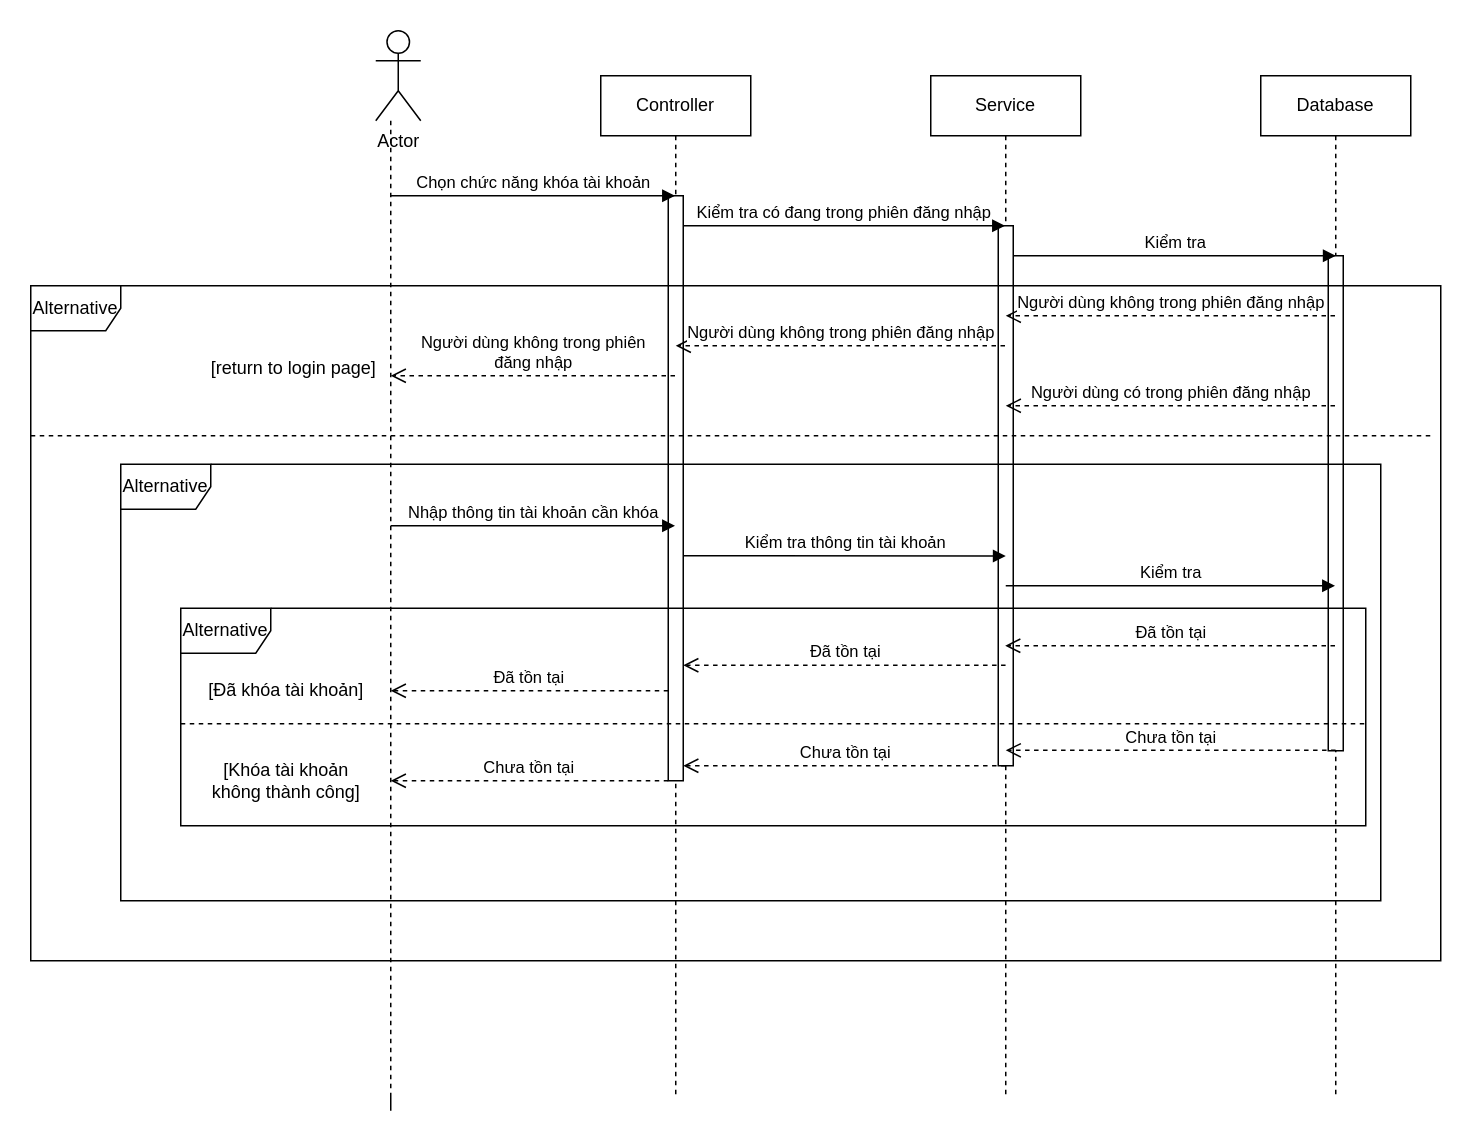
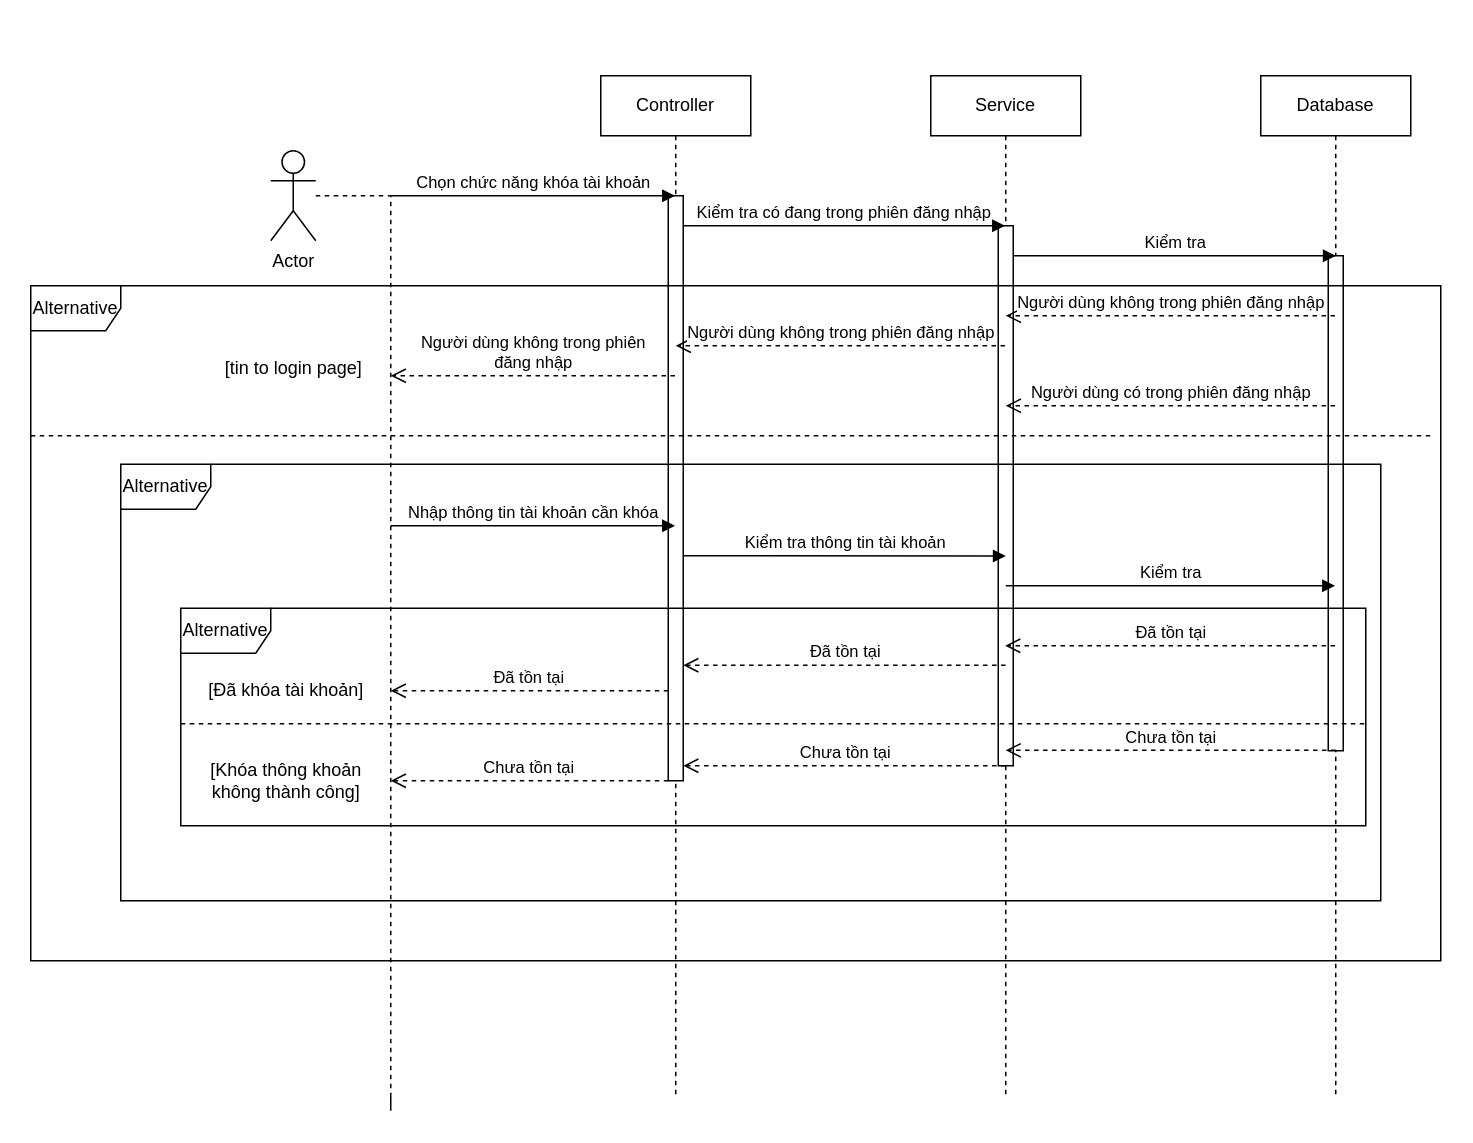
  <mxCell id="0" />
  <mxCell id="1" parent="0" />
  <mxCell id="2" value="Controller" style="shape=umlLifeline;perimeter=lifelinePerimeter;whiteSpace=wrap;html=1;container=1;dropTarget=0;collapsible=0;recursiveResize=0;outlineConnect=0;portConstraint=eastwest;newEdgeStyle={&quot;curved&quot;:0,&quot;rounded&quot;:0};" vertex="1" parent="1"><mxGeometry x="400" y="50" width="100" height="680" as="geometry" /></mxCell>
  <mxCell id="3" value="" style="html=1;points=[[0,0,0,0,5],[0,1,0,0,-5],[1,0,0,0,5],[1,1,0,0,-5]];perimeter=orthogonalPerimeter;outlineConnect=0;targetShapes=umlLifeline;portConstraint=eastwest;newEdgeStyle={&quot;curved&quot;:0,&quot;rounded&quot;:0};" vertex="1" parent="2"><mxGeometry x="45" y="80" width="10" height="390" as="geometry" /></mxCell>
  <mxCell id="4" style="edgeStyle=orthogonalEdgeStyle;rounded=0;orthogonalLoop=1;jettySize=auto;html=1;dashed=1;endArrow=none;startFill=0;" edge="1" parent="1" source="5"><mxGeometry relative="1" as="geometry"><mxPoint x="260" y="730" as="targetPoint" /><Array as="points"><mxPoint x="260" y="740" /><mxPoint x="260" y="740" /></Array></mxGeometry></mxCell>
- <mxCell id="5" value="Actor" style="shape=umlActor;verticalLabelPosition=bottom;verticalAlign=top;html=1;" vertex="1" parent="1"><mxGeometry x="250" y="20" width="30" height="60" as="geometry" /></mxCell>
+ <mxCell id="5" value="Actor" style="shape=umlActor;verticalLabelPosition=bottom;verticalAlign=top;html=1;" vertex="1" parent="1"><mxGeometry x="180" y="100" width="30" height="60" as="geometry" /></mxCell>
  <mxCell id="6" value="Service" style="shape=umlLifeline;perimeter=lifelinePerimeter;whiteSpace=wrap;html=1;container=1;dropTarget=0;collapsible=0;recursiveResize=0;outlineConnect=0;portConstraint=eastwest;newEdgeStyle={&quot;curved&quot;:0,&quot;rounded&quot;:0};" vertex="1" parent="1"><mxGeometry x="620" y="50" width="100" height="680" as="geometry" /></mxCell>
  <mxCell id="7" value="" style="html=1;points=[[0,0,0,0,5],[0,1,0,0,-5],[1,0,0,0,5],[1,1,0,0,-5]];perimeter=orthogonalPerimeter;outlineConnect=0;targetShapes=umlLifeline;portConstraint=eastwest;newEdgeStyle={&quot;curved&quot;:0,&quot;rounded&quot;:0};" vertex="1" parent="6"><mxGeometry x="45" y="100" width="10" height="360" as="geometry" /></mxCell>
  <mxCell id="8" value="Database" style="shape=umlLifeline;perimeter=lifelinePerimeter;whiteSpace=wrap;html=1;container=1;dropTarget=0;collapsible=0;recursiveResize=0;outlineConnect=0;portConstraint=eastwest;newEdgeStyle={&quot;curved&quot;:0,&quot;rounded&quot;:0};" vertex="1" parent="1"><mxGeometry x="840" y="50" width="100" height="680" as="geometry" /></mxCell>
  <mxCell id="9" value="" style="html=1;points=[[0,0,0,0,5],[0,1,0,0,-5],[1,0,0,0,5],[1,1,0,0,-5]];perimeter=orthogonalPerimeter;outlineConnect=0;targetShapes=umlLifeline;portConstraint=eastwest;newEdgeStyle={&quot;curved&quot;:0,&quot;rounded&quot;:0};" vertex="1" parent="8"><mxGeometry x="45" y="120" width="10" height="330" as="geometry" /></mxCell>
  <mxCell id="10" value="Chọn chức năng khóa tài khoản" style="html=1;verticalAlign=bottom;endArrow=block;curved=0;rounded=0;" edge="1" parent="1"><mxGeometry width="80" relative="1" as="geometry"><mxPoint x="260" y="130" as="sourcePoint" /><mxPoint x="449.5" y="130" as="targetPoint" /><Array as="points"><mxPoint x="330" y="130" /></Array></mxGeometry></mxCell>
  <mxCell id="11" value="Kiểm tra có đang trong phiên đăng nhập" style="html=1;verticalAlign=bottom;endArrow=block;curved=0;rounded=0;" edge="1" parent="1" source="3" target="6"><mxGeometry width="80" relative="1" as="geometry"><mxPoint x="470" y="150" as="sourcePoint" /><mxPoint x="639.5" y="150" as="targetPoint" /><Array as="points"><mxPoint x="520" y="150" /></Array></mxGeometry></mxCell>
  <mxCell id="12" value="Kiểm tra" style="html=1;verticalAlign=bottom;endArrow=block;curved=0;rounded=0;" edge="1" parent="1" source="7"><mxGeometry width="80" relative="1" as="geometry"><mxPoint x="680" y="170" as="sourcePoint" /><mxPoint x="890" y="170" as="targetPoint" /><Array as="points"><mxPoint x="740" y="170" /></Array></mxGeometry></mxCell>
  <mxCell id="13" value="Người dùng không trong phiên đăng nhập" style="html=1;verticalAlign=bottom;endArrow=open;dashed=1;endSize=8;curved=0;rounded=0;" edge="1" parent="1"><mxGeometry relative="1" as="geometry"><mxPoint x="889.5" y="210" as="sourcePoint" /><mxPoint x="670" y="210" as="targetPoint" /></mxGeometry></mxCell>
  <mxCell id="14" value="Người dùng không trong phiên đăng nhập" style="html=1;verticalAlign=bottom;endArrow=open;dashed=1;endSize=8;curved=0;rounded=0;" edge="1" parent="1"><mxGeometry relative="1" as="geometry"><mxPoint x="669.5" y="230" as="sourcePoint" /><mxPoint x="450" y="230" as="targetPoint" /></mxGeometry></mxCell>
  <mxCell id="15" value="Người dùng không trong phiên&lt;div&gt;đăng nhập&lt;/div&gt;" style="html=1;verticalAlign=bottom;endArrow=open;dashed=1;endSize=8;curved=0;rounded=0;" edge="1" parent="1"><mxGeometry relative="1" as="geometry"><mxPoint x="449.5" y="250" as="sourcePoint" /><mxPoint x="260" y="250" as="targetPoint" /></mxGeometry></mxCell>
  <mxCell id="16" value="Alternative" style="shape=umlFrame;whiteSpace=wrap;html=1;pointerEvents=0;" vertex="1" parent="1"><mxGeometry x="20" y="190" width="940" height="450" as="geometry" /></mxCell>
- <mxCell id="17" value="[return to login page]" style="text;html=1;align=center;verticalAlign=middle;resizable=0;points=[];autosize=1;strokeColor=none;fillColor=none;" vertex="1" parent="1"><mxGeometry x="130" y="230" width="130" height="30" as="geometry" /></mxCell>
+ <mxCell id="17" value="[tin to login page]" style="text;html=1;align=center;verticalAlign=middle;resizable=0;points=[];autosize=1;strokeColor=none;fillColor=none;" vertex="1" parent="1"><mxGeometry x="130" y="230" width="130" height="30" as="geometry" /></mxCell>
  <mxCell id="18" value="" style="line;strokeWidth=1;fillColor=none;align=left;verticalAlign=middle;spacingTop=-1;spacingLeft=3;spacingRight=3;rotatable=0;labelPosition=right;points=[];portConstraint=eastwest;strokeColor=inherit;dashed=1;" vertex="1" parent="1"><mxGeometry x="20" y="286" width="935" height="8" as="geometry" /></mxCell>
  <mxCell id="19" value="Người dùng có trong phiên đăng nhập" style="html=1;verticalAlign=bottom;endArrow=open;dashed=1;endSize=8;curved=0;rounded=0;" edge="1" parent="1" source="8"><mxGeometry relative="1" as="geometry"><mxPoint x="750" y="270" as="sourcePoint" /><mxPoint x="670" y="270" as="targetPoint" /></mxGeometry></mxCell>
  <mxCell id="20" value="Alternative" style="shape=umlFrame;whiteSpace=wrap;html=1;pointerEvents=0;" vertex="1" parent="1"><mxGeometry x="80" y="309" width="840" height="291" as="geometry" /></mxCell>
  <mxCell id="21" value="Nhập thông tin tài khoản cần khóa" style="html=1;verticalAlign=bottom;endArrow=block;curved=0;rounded=0;" edge="1" parent="1"><mxGeometry x="0.003" width="80" relative="1" as="geometry"><mxPoint x="260" y="350" as="sourcePoint" /><mxPoint x="449.5" y="350" as="targetPoint" /><Array as="points"><mxPoint x="340" y="350" /></Array><mxPoint as="offset" /></mxGeometry></mxCell>
  <mxCell id="22" value="Kiểm tra thông tin tài khoản" style="html=1;verticalAlign=bottom;endArrow=block;curved=0;rounded=0;entryX=0.5;entryY=0.493;entryDx=0;entryDy=0;entryPerimeter=0;" edge="1" parent="1"><mxGeometry width="80" relative="1" as="geometry"><mxPoint x="455" y="370" as="sourcePoint" /><mxPoint x="670" y="370.17" as="targetPoint" /><Array as="points"><mxPoint x="500" y="370" /></Array></mxGeometry></mxCell>
  <mxCell id="23" value="Kiểm tra" style="html=1;verticalAlign=bottom;endArrow=block;curved=0;rounded=0;" edge="1" parent="1"><mxGeometry width="80" relative="1" as="geometry"><mxPoint x="670" y="390" as="sourcePoint" /><mxPoint x="889.5" y="390" as="targetPoint" /><Array as="points"><mxPoint x="735" y="390" /></Array></mxGeometry></mxCell>
  <mxCell id="24" value="Alternative" style="shape=umlFrame;whiteSpace=wrap;html=1;pointerEvents=0;" vertex="1" parent="1"><mxGeometry x="120" y="405" width="790" height="145" as="geometry" /></mxCell>
  <mxCell id="25" value="Đã tồn tại" style="html=1;verticalAlign=bottom;endArrow=open;dashed=1;endSize=8;curved=0;rounded=0;" edge="1" parent="1"><mxGeometry relative="1" as="geometry"><mxPoint x="889.5" y="430" as="sourcePoint" /><mxPoint x="669.63" y="430" as="targetPoint" /></mxGeometry></mxCell>
  <mxCell id="26" value="Đã tồn tại" style="html=1;verticalAlign=bottom;endArrow=open;dashed=1;endSize=8;curved=0;rounded=0;" edge="1" parent="1"><mxGeometry relative="1" as="geometry"><mxPoint x="669.87" y="443" as="sourcePoint" /><mxPoint x="455" y="443" as="targetPoint" /></mxGeometry></mxCell>
  <mxCell id="27" value="Đã tồn tại" style="html=1;verticalAlign=bottom;endArrow=open;dashed=1;endSize=8;curved=0;rounded=0;" edge="1" parent="1" source="3"><mxGeometry relative="1" as="geometry"><mxPoint x="420" y="460" as="sourcePoint" /><mxPoint x="260" y="460" as="targetPoint" /></mxGeometry></mxCell>
  <mxCell id="28" value="[Đã khóa tài khoản]" style="text;html=1;align=center;verticalAlign=middle;resizable=0;points=[];autosize=1;strokeColor=none;fillColor=none;" vertex="1" parent="1"><mxGeometry x="125" y="445" width="130" height="30" as="geometry" /></mxCell>
  <mxCell id="29" value="" style="line;strokeWidth=1;fillColor=none;align=left;verticalAlign=middle;spacingTop=-1;spacingLeft=3;spacingRight=3;rotatable=0;labelPosition=right;points=[];portConstraint=eastwest;strokeColor=inherit;dashed=1;" vertex="1" parent="1"><mxGeometry x="120" y="478" width="790" height="8" as="geometry" /></mxCell>
  <mxCell id="30" value="Chưa tồn tại" style="html=1;verticalAlign=bottom;endArrow=open;dashed=1;endSize=8;curved=0;rounded=0;" edge="1" parent="1"><mxGeometry relative="1" as="geometry"><mxPoint x="889.87" y="499.7" as="sourcePoint" /><mxPoint x="670" y="499.7" as="targetPoint" /></mxGeometry></mxCell>
  <mxCell id="31" value="Chưa tồn tại" style="html=1;verticalAlign=bottom;endArrow=open;dashed=1;endSize=8;curved=0;rounded=0;" edge="1" parent="1" target="3"><mxGeometry relative="1" as="geometry"><mxPoint x="669.87" y="510" as="sourcePoint" /><mxPoint x="460" y="510" as="targetPoint" /></mxGeometry></mxCell>
  <mxCell id="32" value="Chưa tồn tại" style="html=1;verticalAlign=bottom;endArrow=open;dashed=1;endSize=8;curved=0;rounded=0;" edge="1" parent="1"><mxGeometry relative="1" as="geometry"><mxPoint x="445" y="520" as="sourcePoint" /><mxPoint x="260" y="520" as="targetPoint" /></mxGeometry></mxCell>
- <mxCell id="33" value="[Khóa tài khoản&lt;div&gt;không thành công]&lt;/div&gt;" style="text;html=1;align=center;verticalAlign=middle;resizable=0;points=[];autosize=1;strokeColor=none;fillColor=none;" vertex="1" parent="1"><mxGeometry x="130" y="500" width="120" height="40" as="geometry" /></mxCell>
+ <mxCell id="33" value="[Khóa thông khoản&lt;div&gt;không thành công]&lt;/div&gt;" style="text;html=1;align=center;verticalAlign=middle;resizable=0;points=[];autosize=1;strokeColor=none;fillColor=none;" vertex="1" parent="1"><mxGeometry x="130" y="500" width="120" height="40" as="geometry" /></mxCell>
